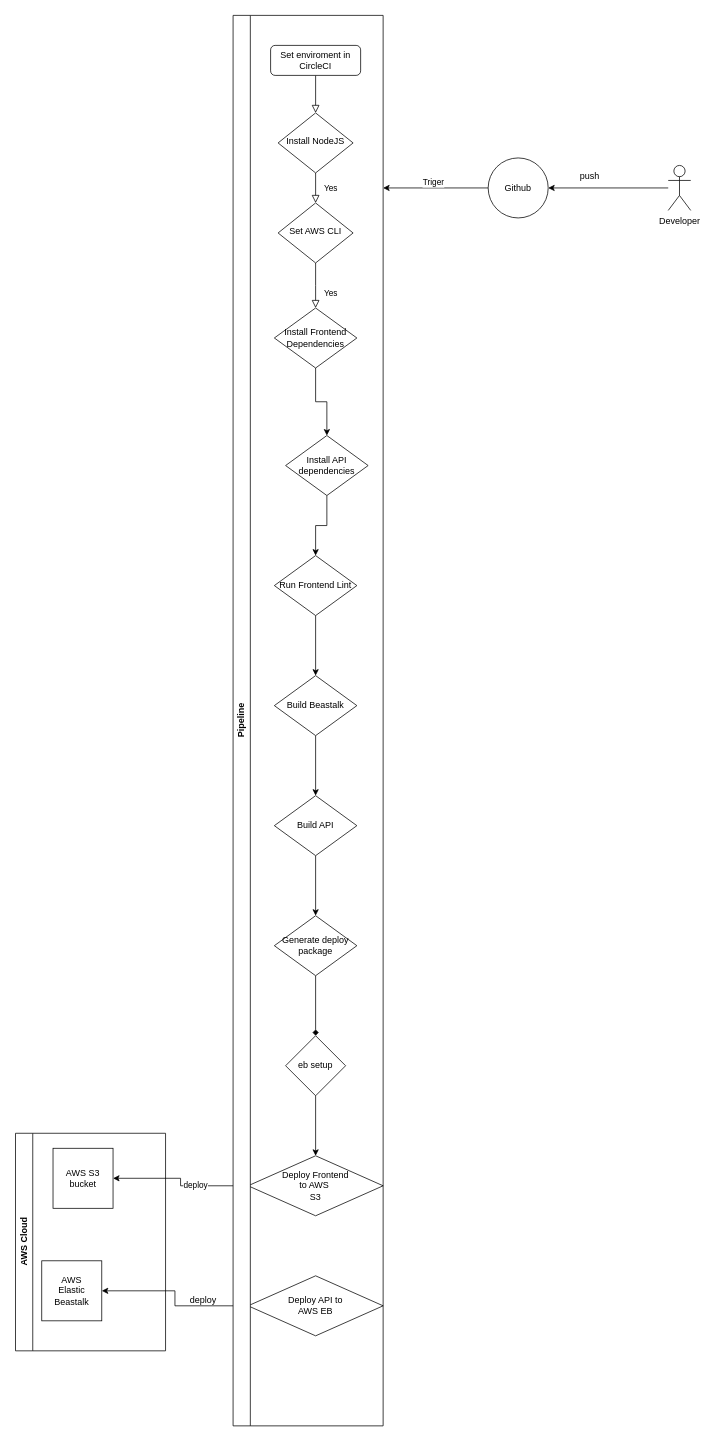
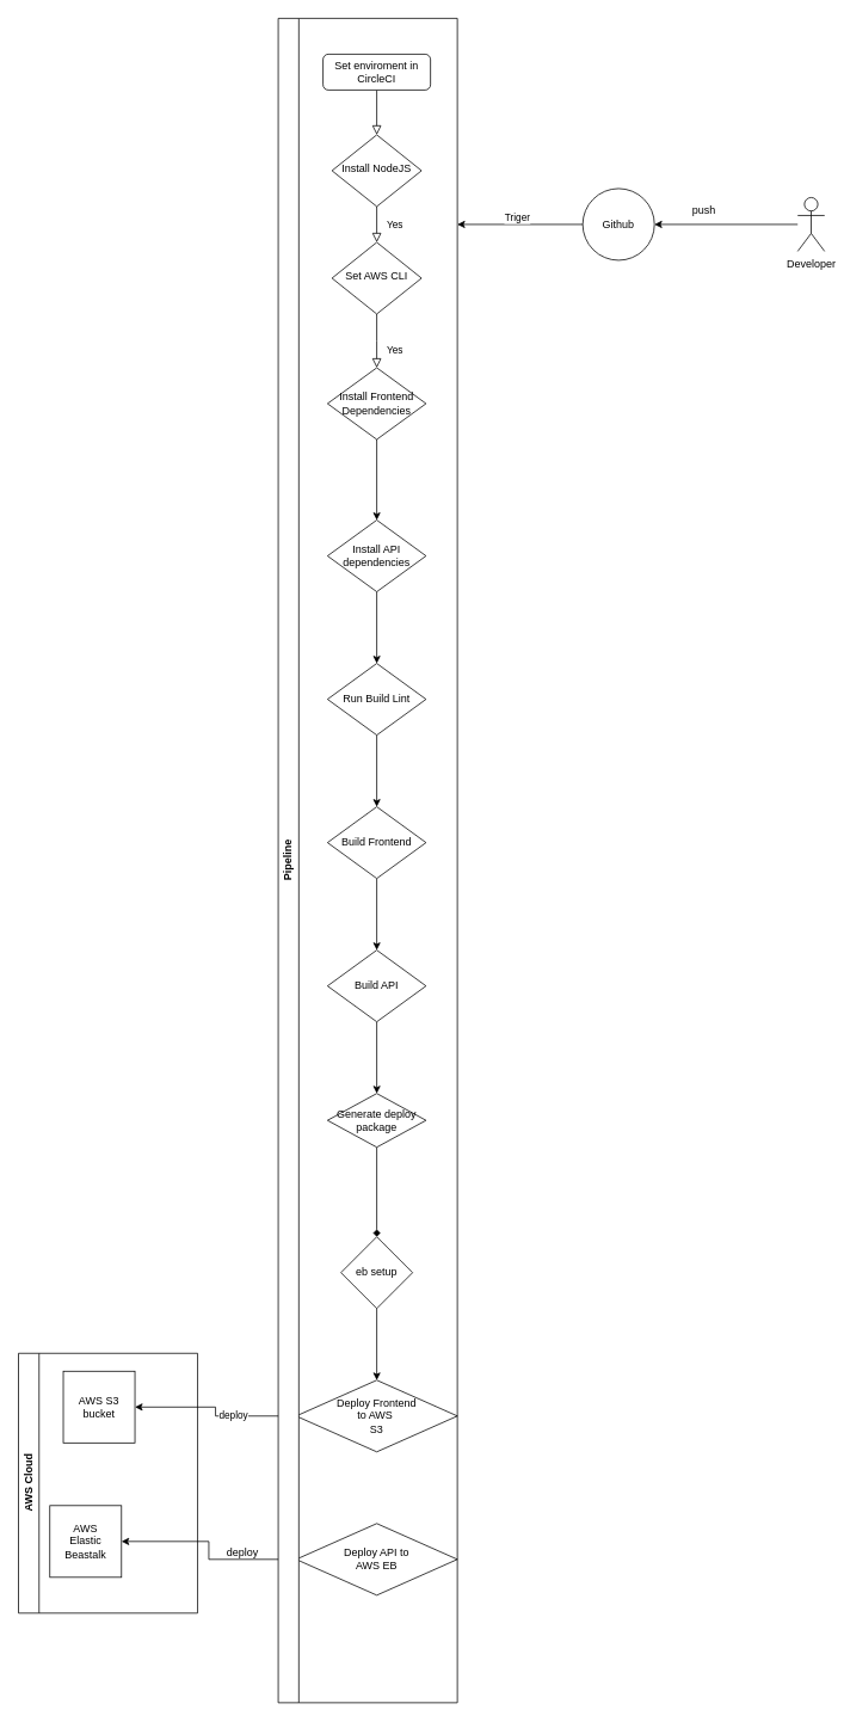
  <mxCell id="0" />
  <mxCell id="1" parent="0" />
  <mxCell id="2" value="" style="rounded=0;html=1;jettySize=auto;orthogonalLoop=1;fontSize=11;endArrow=block;endFill=0;endSize=8;strokeWidth=1;shadow=0;labelBackgroundColor=none;edgeStyle=orthogonalEdgeStyle;" parent="1" source="3" target="5" edge="1"><mxGeometry relative="1" as="geometry" /></mxCell>
  <mxCell id="3" value="Set enviroment in CircleCI" style="rounded=1;whiteSpace=wrap;html=1;fontSize=12;glass=0;strokeWidth=1;shadow=0;" parent="1" vertex="1"><mxGeometry x="360" y="60" width="120" height="40" as="geometry" /></mxCell>
  <mxCell id="4" value="Yes" style="rounded=0;html=1;jettySize=auto;orthogonalLoop=1;fontSize=11;endArrow=block;endFill=0;endSize=8;strokeWidth=1;shadow=0;labelBackgroundColor=none;edgeStyle=orthogonalEdgeStyle;" parent="1" source="5" target="7" edge="1"><mxGeometry y="20" relative="1" as="geometry"><mxPoint as="offset" /></mxGeometry></mxCell>
  <mxCell id="5" value="Install NodeJS" style="rhombus;whiteSpace=wrap;html=1;shadow=0;fontFamily=Helvetica;fontSize=12;align=center;strokeWidth=1;spacing=6;spacingTop=-4;" parent="1" vertex="1"><mxGeometry x="370" y="150" width="100" height="80" as="geometry" /></mxCell>
  <mxCell id="6" value="Yes" style="rounded=0;html=1;jettySize=auto;orthogonalLoop=1;fontSize=11;endArrow=block;endFill=0;endSize=8;strokeWidth=1;shadow=0;labelBackgroundColor=none;edgeStyle=orthogonalEdgeStyle;" parent="1" source="7" edge="1"><mxGeometry x="0.333" y="20" relative="1" as="geometry"><mxPoint as="offset" /><mxPoint x="420" y="410" as="targetPoint" /></mxGeometry></mxCell>
  <mxCell id="7" value="Set AWS CLI" style="rhombus;whiteSpace=wrap;html=1;shadow=0;fontFamily=Helvetica;fontSize=12;align=center;strokeWidth=1;spacing=6;spacingTop=-4;" parent="1" vertex="1"><mxGeometry x="370" y="270" width="100" height="80" as="geometry" /></mxCell>
  <mxCell id="8" value="" style="edgeStyle=orthogonalEdgeStyle;rounded=0;orthogonalLoop=1;jettySize=auto;html=1;" edge="1" parent="1" source="9" target="11"><mxGeometry relative="1" as="geometry" /></mxCell>
  <mxCell id="9" value="Install Frontend&lt;br&gt;Dependencies" style="rhombus;whiteSpace=wrap;html=1;" vertex="1" parent="1"><mxGeometry x="365" y="410" width="110" height="80" as="geometry" /></mxCell>
  <mxCell id="10" value="" style="edgeStyle=orthogonalEdgeStyle;rounded=0;orthogonalLoop=1;jettySize=auto;html=1;" edge="1" parent="1" source="11" target="13"><mxGeometry relative="1" as="geometry" /></mxCell>
- <mxCell id="11" value="Install API dependencies" style="rhombus;whiteSpace=wrap;html=1;" vertex="1" parent="1"><mxGeometry x="380" y="580" width="110" height="80" as="geometry" /></mxCell>
+ <mxCell id="11" value="Install API dependencies" style="rhombus;whiteSpace=wrap;html=1;" vertex="1" parent="1"><mxGeometry x="365" y="580" width="110" height="80" as="geometry" /></mxCell>
  <mxCell id="12" value="" style="edgeStyle=orthogonalEdgeStyle;rounded=0;orthogonalLoop=1;jettySize=auto;html=1;" edge="1" parent="1" source="13" target="15"><mxGeometry relative="1" as="geometry" /></mxCell>
- <mxCell id="13" value="Run Frontend Lint" style="rhombus;whiteSpace=wrap;html=1;" vertex="1" parent="1"><mxGeometry x="365" y="740" width="110" height="80" as="geometry" /></mxCell>
+ <mxCell id="13" value="Run Build Lint" style="rhombus;whiteSpace=wrap;html=1;" vertex="1" parent="1"><mxGeometry x="365" y="740" width="110" height="80" as="geometry" /></mxCell>
  <mxCell id="14" value="" style="edgeStyle=orthogonalEdgeStyle;rounded=0;orthogonalLoop=1;jettySize=auto;html=1;" edge="1" parent="1" source="15" target="17"><mxGeometry relative="1" as="geometry" /></mxCell>
- <mxCell id="15" value="Build Beastalk" style="rhombus;whiteSpace=wrap;html=1;" vertex="1" parent="1"><mxGeometry x="365" y="900" width="110" height="80" as="geometry" /></mxCell>
+ <mxCell id="15" value="Build Frontend" style="rhombus;whiteSpace=wrap;html=1;" vertex="1" parent="1"><mxGeometry x="365" y="900" width="110" height="80" as="geometry" /></mxCell>
  <mxCell id="16" value="" style="edgeStyle=orthogonalEdgeStyle;rounded=0;orthogonalLoop=1;jettySize=auto;html=1;" edge="1" parent="1" source="17" target="19"><mxGeometry relative="1" as="geometry" /></mxCell>
  <mxCell id="17" value="Build API" style="rhombus;whiteSpace=wrap;html=1;" vertex="1" parent="1"><mxGeometry x="365" y="1060" width="110" height="80" as="geometry" /></mxCell>
  <mxCell id="18" value="" style="edgeStyle=orthogonalEdgeStyle;rounded=0;orthogonalLoop=1;jettySize=auto;html=1;endArrow=diamond;" edge="1" parent="1" source="19" target="21"><mxGeometry relative="1" as="geometry" /></mxCell>
- <mxCell id="19" value="Generate deploy&lt;br&gt;package" style="rhombus;whiteSpace=wrap;html=1;" vertex="1" parent="1"><mxGeometry x="365" y="1220" width="110" height="80" as="geometry" /></mxCell>
+ <mxCell id="19" value="Generate deploy&lt;br&gt;package" style="rhombus;whiteSpace=wrap;html=1;" vertex="1" parent="1"><mxGeometry x="365" y="1220" width="110" height="60" as="geometry" /></mxCell>
  <mxCell id="20" value="" style="edgeStyle=orthogonalEdgeStyle;rounded=0;orthogonalLoop=1;jettySize=auto;html=1;" edge="1" parent="1" source="21" target="24"><mxGeometry relative="1" as="geometry" /></mxCell>
  <mxCell id="21" value="eb setup" style="rhombus;whiteSpace=wrap;html=1;" vertex="1" parent="1"><mxGeometry x="380" y="1380" width="80" height="80" as="geometry" /></mxCell>
  <mxCell id="22" style="edgeStyle=orthogonalEdgeStyle;rounded=0;orthogonalLoop=1;jettySize=auto;html=1;" edge="1" parent="1" source="24" target="28"><mxGeometry relative="1" as="geometry" /></mxCell>
  <mxCell id="23" value="deploy" style="edgeLabel;html=1;align=center;verticalAlign=middle;resizable=0;points=[];" vertex="1" connectable="0" parent="22"><mxGeometry x="-0.248" y="-2" relative="1" as="geometry"><mxPoint as="offset" /></mxGeometry></mxCell>
  <mxCell id="24" value="Deploy Frontend&lt;br&gt;to AWS&amp;nbsp;&lt;br&gt;S3" style="rhombus;whiteSpace=wrap;html=1;" vertex="1" parent="1"><mxGeometry x="330" y="1540" width="180" height="80" as="geometry" /></mxCell>
  <mxCell id="25" style="edgeStyle=orthogonalEdgeStyle;rounded=0;orthogonalLoop=1;jettySize=auto;html=1;" edge="1" parent="1" source="26" target="29"><mxGeometry relative="1" as="geometry" /></mxCell>
  <mxCell id="26" value="Deploy API to&lt;br&gt;AWS EB" style="rhombus;whiteSpace=wrap;html=1;" vertex="1" parent="1"><mxGeometry x="330" y="1700" width="180" height="80" as="geometry" /></mxCell>
  <mxCell id="27" value="AWS Cloud" style="swimlane;horizontal=0;whiteSpace=wrap;html=1;" vertex="1" parent="1"><mxGeometry x="20" y="1510" width="200" height="290" as="geometry" /></mxCell>
  <mxCell id="28" value="AWS S3 bucket" style="whiteSpace=wrap;html=1;aspect=fixed;" vertex="1" parent="27"><mxGeometry x="50" y="20" width="80" height="80" as="geometry" /></mxCell>
  <mxCell id="29" value="AWS&lt;br&gt;Elastic Beastalk" style="whiteSpace=wrap;html=1;aspect=fixed;" vertex="1" parent="27"><mxGeometry x="35" y="170" width="80" height="80" as="geometry" /></mxCell>
  <mxCell id="30" value="deploy" style="text;html=1;align=center;verticalAlign=middle;resizable=0;points=[];autosize=1;strokeColor=none;fillColor=none;" vertex="1" parent="1"><mxGeometry x="240" y="1718" width="60" height="30" as="geometry" /></mxCell>
  <mxCell id="31" style="edgeStyle=orthogonalEdgeStyle;rounded=0;orthogonalLoop=1;jettySize=auto;html=1;" edge="1" parent="1" source="32" target="35"><mxGeometry relative="1" as="geometry"><mxPoint x="760" y="250" as="targetPoint" /></mxGeometry></mxCell>
  <mxCell id="32" value="Developer" style="shape=umlActor;verticalLabelPosition=bottom;verticalAlign=top;html=1;outlineConnect=0;" vertex="1" parent="1"><mxGeometry x="890" y="220" width="30" height="60" as="geometry" /></mxCell>
  <mxCell id="33" style="edgeStyle=orthogonalEdgeStyle;rounded=0;orthogonalLoop=1;jettySize=auto;html=1;" edge="1" parent="1" source="35"><mxGeometry relative="1" as="geometry"><mxPoint x="510" y="250" as="targetPoint" /></mxGeometry></mxCell>
  <mxCell id="34" value="Triger" style="edgeLabel;html=1;align=center;verticalAlign=middle;resizable=0;points=[];" vertex="1" connectable="0" parent="33"><mxGeometry x="0.049" y="-8" relative="1" as="geometry"><mxPoint as="offset" /></mxGeometry></mxCell>
  <mxCell id="35" value="Github" style="ellipse;whiteSpace=wrap;html=1;aspect=fixed;" vertex="1" parent="1"><mxGeometry x="650" y="210" width="80" height="80" as="geometry" /></mxCell>
  <mxCell id="36" value="push" style="text;html=1;align=center;verticalAlign=middle;resizable=0;points=[];autosize=1;strokeColor=none;fillColor=none;" vertex="1" parent="1"><mxGeometry x="760" y="220" width="50" height="30" as="geometry" /></mxCell>
  <mxCell id="37" value="Pipeline" style="swimlane;horizontal=0;whiteSpace=wrap;html=1;" vertex="1" parent="1"><mxGeometry x="310" y="20" width="200" height="1880" as="geometry" /></mxCell>
